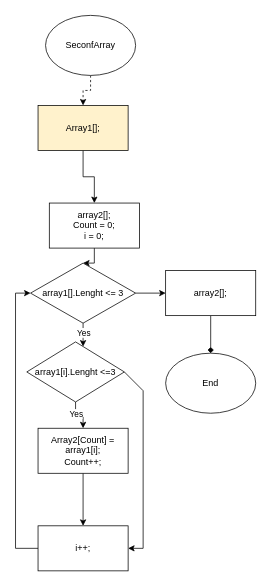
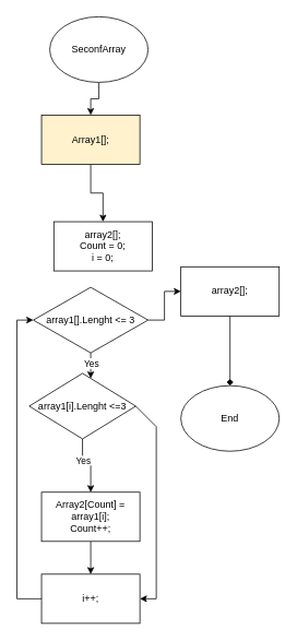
  <mxCell id="0" />
  <mxCell id="1" parent="0" />
- <mxCell id="2" value="" style="edgeStyle=orthogonalEdgeStyle;rounded=0;orthogonalLoop=1;jettySize=auto;html=1;dashed=1;" edge="1" parent="1" source="3" target="5"><mxGeometry relative="1" as="geometry" /></mxCell>
+ <mxCell id="2" value="" style="edgeStyle=orthogonalEdgeStyle;rounded=0;orthogonalLoop=1;jettySize=auto;html=1;" edge="1" parent="1" source="3" target="5"><mxGeometry relative="1" as="geometry" /></mxCell>
  <mxCell id="3" value="SeconfArray" style="ellipse;whiteSpace=wrap;html=1;" vertex="1" parent="1"><mxGeometry x="60" y="20" width="120" height="80" as="geometry" /></mxCell>
  <mxCell id="4" value="" style="edgeStyle=orthogonalEdgeStyle;rounded=0;orthogonalLoop=1;jettySize=auto;html=1;" edge="1" parent="1" source="5" target="7"><mxGeometry relative="1" as="geometry" /></mxCell>
  <mxCell id="5" value="Array1[];" style="rounded=0;whiteSpace=wrap;html=1;fillColor=#fff2cc;" vertex="1" parent="1"><mxGeometry x="50" y="140" width="120" height="60" as="geometry" /></mxCell>
- <mxCell id="6" value="" style="edgeStyle=orthogonalEdgeStyle;rounded=0;orthogonalLoop=1;jettySize=auto;html=1;" edge="1" parent="1" source="7" target="11"><mxGeometry relative="1" as="geometry" /></mxCell>
  <mxCell id="7" value="array2[];&lt;br&gt;Count = 0;&lt;br&gt;i = 0;" style="rounded=0;whiteSpace=wrap;html=1;" vertex="1" parent="1"><mxGeometry x="65" y="270" width="120" height="60" as="geometry" /></mxCell>
  <mxCell id="8" value="" style="edgeStyle=orthogonalEdgeStyle;rounded=0;orthogonalLoop=1;jettySize=auto;html=1;" edge="1" parent="1" source="11" target="14"><mxGeometry relative="1" as="geometry"><Array as="points"><mxPoint x="110" y="450" /><mxPoint x="110" y="450" /></Array></mxGeometry></mxCell>
  <mxCell id="9" value="Yes" style="edgeLabel;html=1;align=center;verticalAlign=middle;resizable=0;points=[];" vertex="1" connectable="0" parent="8"><mxGeometry x="-0.2" relative="1" as="geometry"><mxPoint as="offset" /></mxGeometry></mxCell>
  <mxCell id="10" value="" style="edgeStyle=orthogonalEdgeStyle;rounded=0;orthogonalLoop=1;jettySize=auto;html=1;" edge="1" parent="1" source="11" target="19"><mxGeometry relative="1" as="geometry" /></mxCell>
  <mxCell id="11" value="array1[].Lenght &amp;lt;= 3" style="rhombus;whiteSpace=wrap;html=1;" vertex="1" parent="1"><mxGeometry x="40" y="350" width="140" height="80" as="geometry" /></mxCell>
  <mxCell id="12" value="" style="edgeStyle=orthogonalEdgeStyle;rounded=0;orthogonalLoop=1;jettySize=auto;html=1;" edge="1" parent="1" source="14" target="16"><mxGeometry relative="1" as="geometry" /></mxCell>
  <mxCell id="13" value="Yes" style="edgeLabel;html=1;align=center;verticalAlign=middle;resizable=0;points=[];" vertex="1" connectable="0" parent="12"><mxGeometry x="-0.317" relative="1" as="geometry"><mxPoint as="offset" /></mxGeometry></mxCell>
  <mxCell id="14" value="array1[i].Lenght &amp;lt;=3" style="rhombus;whiteSpace=wrap;html=1;" vertex="1" parent="1"><mxGeometry x="35" y="455" width="130" height="80" as="geometry" /></mxCell>
  <mxCell id="15" value="" style="edgeStyle=orthogonalEdgeStyle;rounded=0;orthogonalLoop=1;jettySize=auto;html=1;" edge="1" parent="1" source="16" target="17"><mxGeometry relative="1" as="geometry" /></mxCell>
- <mxCell id="16" value="Array2[Count] = array1[i];&lt;br&gt;Count++;" style="rounded=0;whiteSpace=wrap;html=1;" vertex="1" parent="1"><mxGeometry x="50" y="570" width="120" height="60" as="geometry" /></mxCell>
+ <mxCell id="16" value="Array2[Count] = array1[i];&lt;br&gt;Count++;" style="rounded=0;whiteSpace=wrap;html=1;" vertex="1" parent="1"><mxGeometry x="50" y="600" width="120" height="60" as="geometry" /></mxCell>
  <mxCell id="17" value="i++;" style="rounded=0;whiteSpace=wrap;html=1;" vertex="1" parent="1"><mxGeometry x="50" y="700" width="120" height="60" as="geometry" /></mxCell>
  <mxCell id="18" value="" style="edgeStyle=orthogonalEdgeStyle;rounded=0;orthogonalLoop=1;jettySize=auto;html=1;endArrow=diamond;" edge="1" parent="1" source="19" target="20"><mxGeometry relative="1" as="geometry" /></mxCell>
- <mxCell id="19" value="array2[];" style="rounded=0;whiteSpace=wrap;html=1;" vertex="1" parent="1"><mxGeometry x="220" y="360" width="120" height="60" as="geometry" /></mxCell>
+ <mxCell id="19" value="array2[];" style="rounded=0;whiteSpace=wrap;html=1;" vertex="1" parent="1"><mxGeometry x="220" y="325" width="120" height="60" as="geometry" /></mxCell>
  <mxCell id="20" value="End" style="ellipse;whiteSpace=wrap;html=1;" vertex="1" parent="1"><mxGeometry x="220" y="470" width="120" height="80" as="geometry" /></mxCell>
  <mxCell id="21" value="" style="endArrow=classic;html=1;rounded=0;" edge="1" parent="1"><mxGeometry width="50" height="50" relative="1" as="geometry"><mxPoint x="20" y="390" as="sourcePoint" /><mxPoint x="40" y="390" as="targetPoint" /></mxGeometry></mxCell>
  <mxCell id="22" value="" style="endArrow=none;html=1;rounded=0;" edge="1" parent="1"><mxGeometry width="50" height="50" relative="1" as="geometry"><mxPoint x="20" y="730" as="sourcePoint" /><mxPoint x="20" y="390" as="targetPoint" /></mxGeometry></mxCell>
  <mxCell id="23" value="" style="endArrow=none;html=1;rounded=0;exitX=0;exitY=0.5;exitDx=0;exitDy=0;" edge="1" parent="1" source="17"><mxGeometry width="50" height="50" relative="1" as="geometry"><mxPoint x="120" y="430" as="sourcePoint" /><mxPoint x="20" y="730" as="targetPoint" /><Array as="points" /></mxGeometry></mxCell>
  <mxCell id="24" value="" style="endArrow=classic;html=1;rounded=0;entryX=1;entryY=0.5;entryDx=0;entryDy=0;" edge="1" parent="1" target="17"><mxGeometry width="50" height="50" relative="1" as="geometry"><mxPoint x="190" y="730" as="sourcePoint" /><mxPoint x="170" y="380" as="targetPoint" /></mxGeometry></mxCell>
  <mxCell id="25" value="" style="endArrow=none;html=1;rounded=0;" edge="1" parent="1"><mxGeometry width="50" height="50" relative="1" as="geometry"><mxPoint x="190" y="730" as="sourcePoint" /><mxPoint x="190" y="520" as="targetPoint" /></mxGeometry></mxCell>
  <mxCell id="26" value="" style="endArrow=none;html=1;rounded=0;entryX=1;entryY=0.5;entryDx=0;entryDy=0;" edge="1" parent="1" target="14"><mxGeometry width="50" height="50" relative="1" as="geometry"><mxPoint x="190" y="520" as="sourcePoint" /><mxPoint x="180" y="520" as="targetPoint" /></mxGeometry></mxCell>
